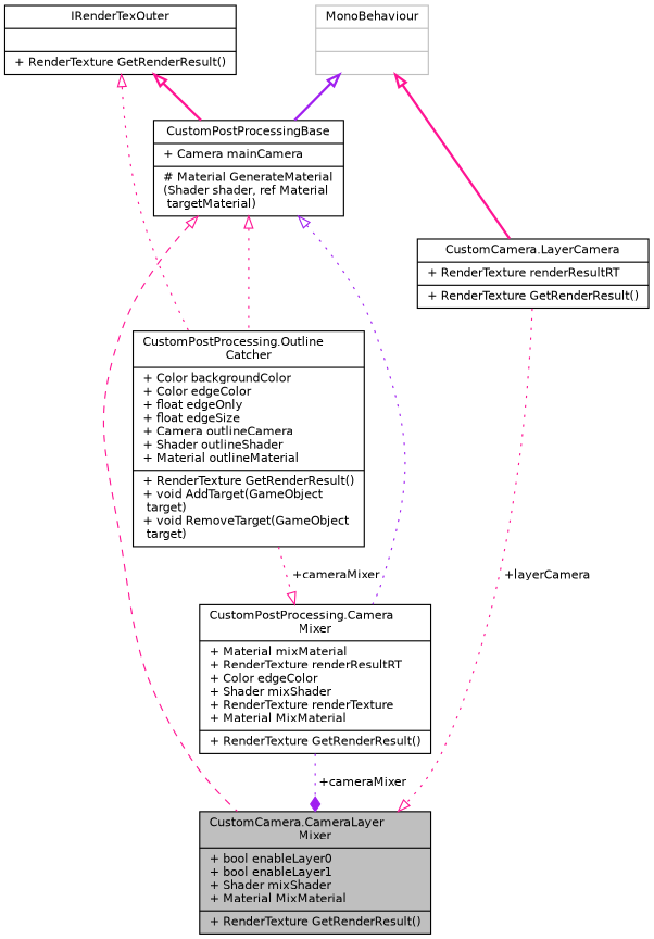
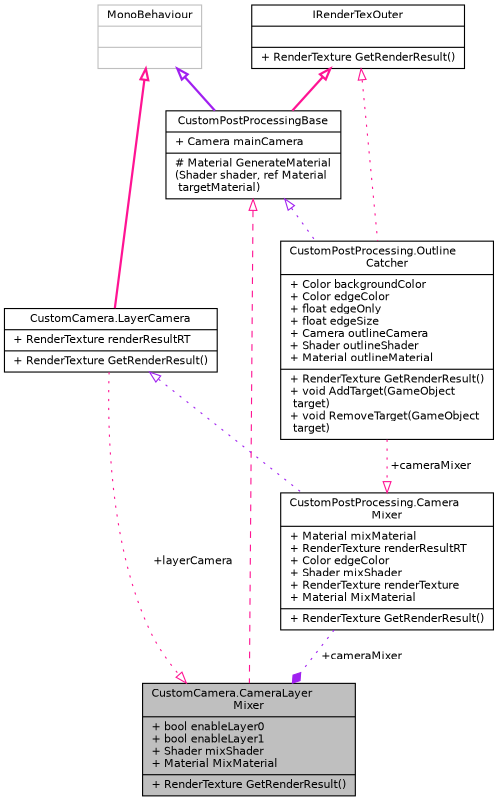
  digraph {
    node [color=black fillcolor=white fontname=Helvetica fontsize=10 shape=record style=filled]
    edge [arrowtail=onormal color=deeppink dir=back fontname=Helvetica fontsize=10 labelfontname=Helvetica labelfontsize=10 style=dotted]
    n1 [fillcolor=grey75 fontcolor=black height=0.2 label="{CustomCamera.CameraLayer\lMixer\n|+ bool enableLayer0\l+ bool enableLayer1\l+ Shader mixShader\l+ Material MixMaterial\l|+ RenderTexture GetRenderResult()\l}" width=0.4]
    n2 [height=0.2 label="{CustomPostProcessingBase\n|+ Camera mainCamera\l|# Material GenerateMaterial\l(Shader shader, ref Material\l targetMaterial)\l}" width=0.4]
    n3 [height=0.2 label="{CustomPostProcessing.Camera\lMixer\n|+ Material mixMaterial\l+ RenderTexture renderResultRT\l+ Color edgeColor\l+ Shader mixShader\l+ RenderTexture renderTexture\l+ Material MixMaterial\l|+ RenderTexture GetRenderResult()\l}" width=0.4]
    n4 [height=0.2 label="{CustomPostProcessing.Outline\lCatcher\n|+ Color backgroundColor\l+ Color edgeColor\l+ float edgeOnly\l+ float edgeSize\l+ Camera outlineCamera\l+ Shader outlineShader\l+ Material outlineMaterial\l|+ RenderTexture GetRenderResult()\l+ void AddTarget(GameObject\l target)\l+ void RemoveTarget(GameObject\l target)\l}" width=0.4]
    n5 [color=grey75 height=0.2 label="{MonoBehaviour\n||}" width=0.4]
    n6 [height=0.2 label="{CustomCamera.LayerCamera\n|+ RenderTexture renderResultRT\l|+ RenderTexture GetRenderResult()\l}" width=0.4]
    n7 [height=0.2 label="{IRenderTexOuter\n||+ RenderTexture GetRenderResult()\l}" width=0.4]
    n2 -> n1 [style=dashed]
-   n2 -> n3 [color=purple]
-   n2 -> n4
+   n6 -> n3 [color=purple]
+   n2 -> n4 [color=purple]
    n3 -> n1 [arrowhead=diamond color=purple label=" +cameraMixer" arrowtail="" dir=""]
    n4 -> n3 [arrowhead=onormal label=" +cameraMixer" arrowtail="" dir=""]
    n5 -> n2 [color=purple style=bold]
    n5 -> n6 [style=bold]
    n6 -> n1 [arrowhead=onormal label=" +layerCamera" arrowtail="" dir=""]
    n7 -> n2 [style=bold]
    n7 -> n4
  }
